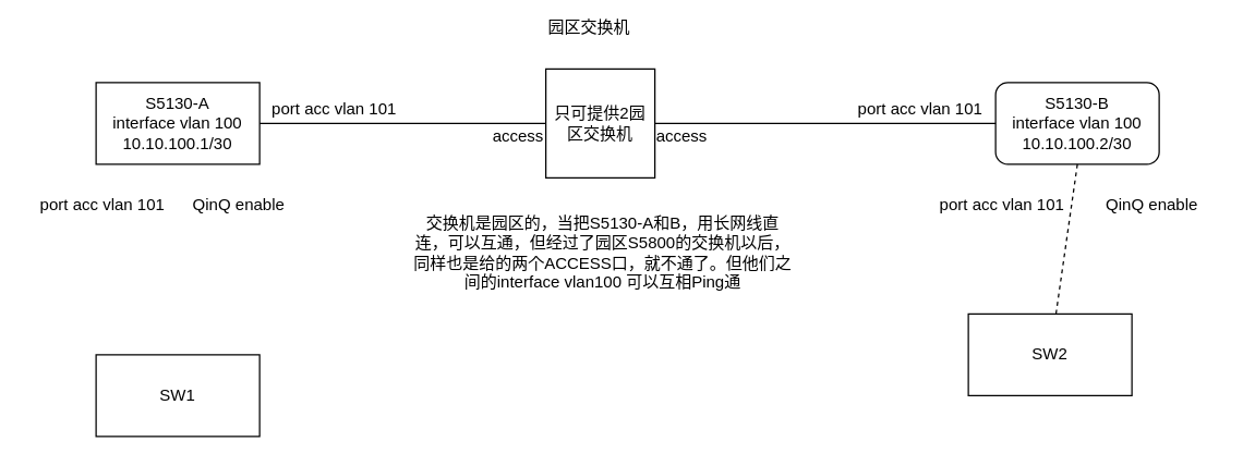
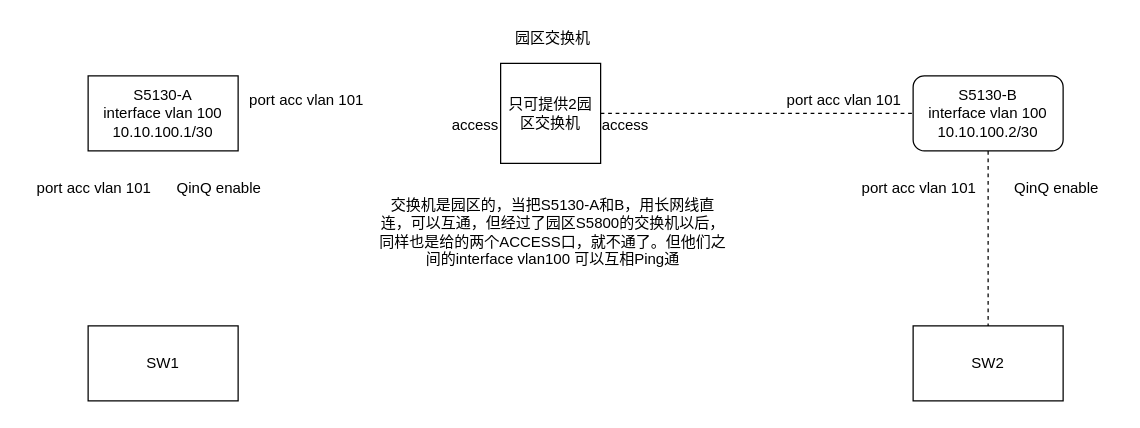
  <mxCell id="0" />
  <mxCell id="1" parent="0" />
- <mxCell id="2" style="edgeStyle=none;rounded=0;orthogonalLoop=1;jettySize=auto;html=1;exitX=1;exitY=0.5;exitDx=0;exitDy=0;entryX=0;entryY=0.5;entryDx=0;entryDy=0;endArrow=none;endFill=0;" edge="1" parent="1" source="3" target="6"><mxGeometry relative="1" as="geometry" /></mxCell>
  <mxCell id="3" value="S5130-A&lt;br&gt;interface vlan 100&lt;br&gt;10.10.100.1/30" style="rounded=0;whiteSpace=wrap;html=1;" vertex="1" parent="1"><mxGeometry x="70" y="60" width="120" height="60" as="geometry" /></mxCell>
  <mxCell id="4" value="&lt;span&gt;S5130-B&lt;br&gt;interface vlan 100&lt;br&gt;10.10.100.2/30&lt;br&gt;&lt;/span&gt;" style="whiteSpace=wrap;html=1;rounded=1;" vertex="1" parent="1"><mxGeometry x="730" y="60" width="120" height="60" as="geometry" /></mxCell>
- <mxCell id="5" style="edgeStyle=none;rounded=0;orthogonalLoop=1;jettySize=auto;html=1;exitX=1;exitY=0.5;exitDx=0;exitDy=0;entryX=0;entryY=0.5;entryDx=0;entryDy=0;endArrow=none;endFill=0;" edge="1" parent="1" source="6" target="4"><mxGeometry relative="1" as="geometry" /></mxCell>
+ <mxCell id="5" style="edgeStyle=none;rounded=0;orthogonalLoop=1;jettySize=auto;html=1;exitX=1;exitY=0.5;exitDx=0;exitDy=0;entryX=0;entryY=0.5;entryDx=0;entryDy=0;endArrow=none;endFill=0;dashed=1;" edge="1" parent="1" source="6" target="4"><mxGeometry relative="1" as="geometry" /></mxCell>
  <mxCell id="6" value="只可提供2园区交换机" style="whiteSpace=wrap;html=1;aspect=fixed;" vertex="1" parent="1"><mxGeometry x="400" y="50" width="80" height="80" as="geometry" /></mxCell>
  <mxCell id="7" value="access" style="text;html=1;strokeColor=none;fillColor=none;align=center;verticalAlign=middle;whiteSpace=wrap;rounded=0;" vertex="1" parent="1"><mxGeometry x="360" y="90" width="40" height="20" as="geometry" /></mxCell>
  <mxCell id="8" value="access" style="text;html=1;strokeColor=none;fillColor=none;align=center;verticalAlign=middle;whiteSpace=wrap;rounded=0;" vertex="1" parent="1"><mxGeometry x="480" y="90" width="40" height="20" as="geometry" /></mxCell>
  <mxCell id="9" value="QinQ enable" style="text;html=1;strokeColor=none;fillColor=none;align=center;verticalAlign=middle;whiteSpace=wrap;rounded=0;" vertex="1" parent="1"><mxGeometry x="130" y="140" width="90" height="20" as="geometry" /></mxCell>
  <mxCell id="10" value="port acc vlan 101" style="text;html=1;strokeColor=none;fillColor=none;align=center;verticalAlign=middle;whiteSpace=wrap;rounded=0;" vertex="1" parent="1"><mxGeometry x="20" y="140" width="110" height="20" as="geometry" /></mxCell>
  <mxCell id="11" value="QinQ enable" style="text;html=1;strokeColor=none;fillColor=none;align=center;verticalAlign=middle;whiteSpace=wrap;rounded=0;" vertex="1" parent="1"><mxGeometry x="800" y="140" width="90" height="20" as="geometry" /></mxCell>
  <mxCell id="12" value="port acc vlan 101" style="text;html=1;strokeColor=none;fillColor=none;align=center;verticalAlign=middle;whiteSpace=wrap;rounded=0;" vertex="1" parent="1"><mxGeometry x="680" y="140" width="110" height="20" as="geometry" /></mxCell>
  <mxCell id="13" value="port acc vlan 101" style="text;html=1;strokeColor=none;fillColor=none;align=center;verticalAlign=middle;whiteSpace=wrap;rounded=0;" vertex="1" parent="1"><mxGeometry x="190" y="70" width="110" height="20" as="geometry" /></mxCell>
  <mxCell id="14" value="port acc vlan 101" style="text;html=1;strokeColor=none;fillColor=none;align=center;verticalAlign=middle;whiteSpace=wrap;rounded=0;" vertex="1" parent="1"><mxGeometry x="620" y="70" width="110" height="20" as="geometry" /></mxCell>
  <mxCell id="15" value="交换机是园区的，当把S5130-A和B，用长网线直连，可以互通，但经过了园区S5800的交换机以后，同样也是给的两个ACCESS口，就不通了。但他们之间的interface vlan100 可以互相Ping通" style="text;html=1;strokeColor=none;fillColor=none;align=center;verticalAlign=middle;whiteSpace=wrap;rounded=0;" vertex="1" parent="1"><mxGeometry x="302" y="100" width="280" height="170" as="geometry" /></mxCell>
- <mxCell id="16" value="园区交换机" style="text;html=1;strokeColor=none;fillColor=none;align=center;verticalAlign=middle;whiteSpace=wrap;rounded=0;opacity=10;" vertex="1" parent="1"><mxGeometry x="384" y="10" width="96" height="20" as="geometry" /></mxCell>
- <mxCell id="17" value="SW2" style="rounded=0;whiteSpace=wrap;html=1;" vertex="1" parent="1"><mxGeometry x="710" y="230" width="120" height="60" as="geometry" /></mxCell>
+ <mxCell id="16" value="园区交换机" style="text;html=1;strokeColor=none;fillColor=none;align=center;verticalAlign=middle;whiteSpace=wrap;rounded=0;opacity=10;" vertex="1" parent="1"><mxGeometry x="394" y="20" width="96" height="20" as="geometry" /></mxCell>
+ <mxCell id="17" value="SW2" style="rounded=0;whiteSpace=wrap;html=1;" vertex="1" parent="1"><mxGeometry x="730" y="260" width="120" height="60" as="geometry" /></mxCell>
  <mxCell id="18" value="" style="edgeStyle=none;rounded=0;orthogonalLoop=1;jettySize=auto;html=1;exitX=0.5;exitY=1;exitDx=0;exitDy=0;endArrow=none;dashed=1;" edge="1" parent="1" source="4" target="17"><mxGeometry relative="1" as="geometry"><mxPoint x="789.714" y="380" as="targetPoint" /><mxPoint x="790" y="120" as="sourcePoint" /></mxGeometry></mxCell>
  <mxCell id="19" value="SW1" style="rounded=0;whiteSpace=wrap;html=1;" vertex="1" parent="1"><mxGeometry x="70" y="260" width="120" height="60" as="geometry" /></mxCell>
